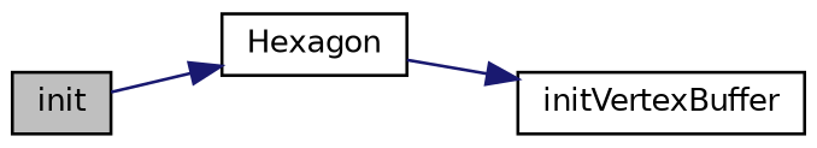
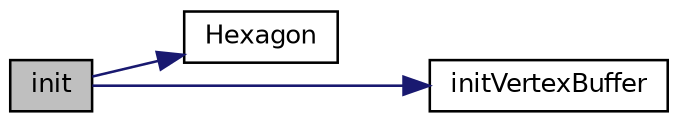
  digraph {
    rankdir=LR
    node [color=black fillcolor=white fontname=Helvetica fontsize=10 shape=record style=filled]
    edge [color=midnightblue fontname=Helvetica fontsize=10 labelfontname=Helvetica labelfontsize=10 style=solid]
    n1 [fillcolor=grey75 fontcolor=black height=0.2 label=init width=0.4]
    n2 [height=0.2 label=Hexagon width=0.4]
    n3 [height=0.2 label=initVertexBuffer width=0.4]
    n1 -> n2
-   n2 -> n3
+   n1 -> n3
  }
